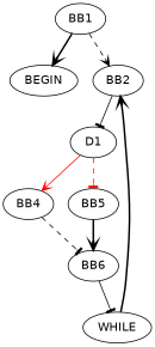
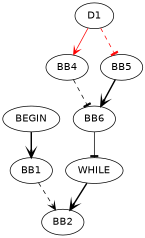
  digraph {
    fontname="DejaVu Sans"
    node [fontname="DejaVu Sans"]
    edge [arrowhead=vee fontname="DejaVu Sans" style=bold]
    BEGIN
    BB1
    BB2
    n4 [label=D1]
    BB4
    BB5
    WHILE
    BB6
-   BB1 -> BEGIN
+   BEGIN -> BB1
    BB1 -> BB2 [style=dashed]
-   BB2 -> n4 [arrowhead=tee style=solid]
    n4 -> BB4 [color=red pendwidth=3.0 style=solid]
    n4 -> BB5 [arrowhead=tee color=red pendwidth=3.0 style=dashed]
    BB4 -> BB6 [arrowhead=tee style=dashed]
    BB5 -> BB6
    WHILE -> BB2
    BB6 -> WHILE [arrowhead=tee style=solid]
  }
